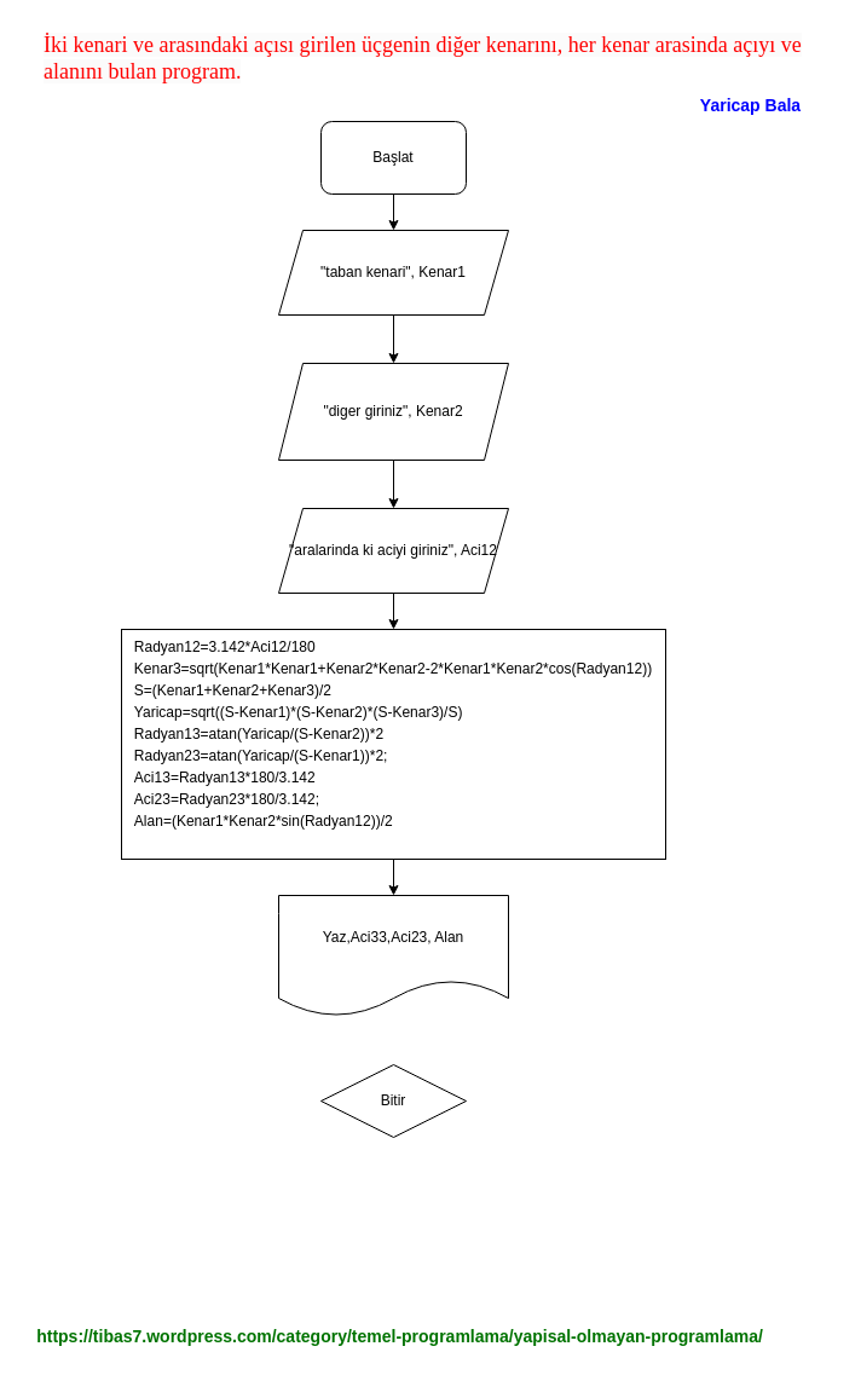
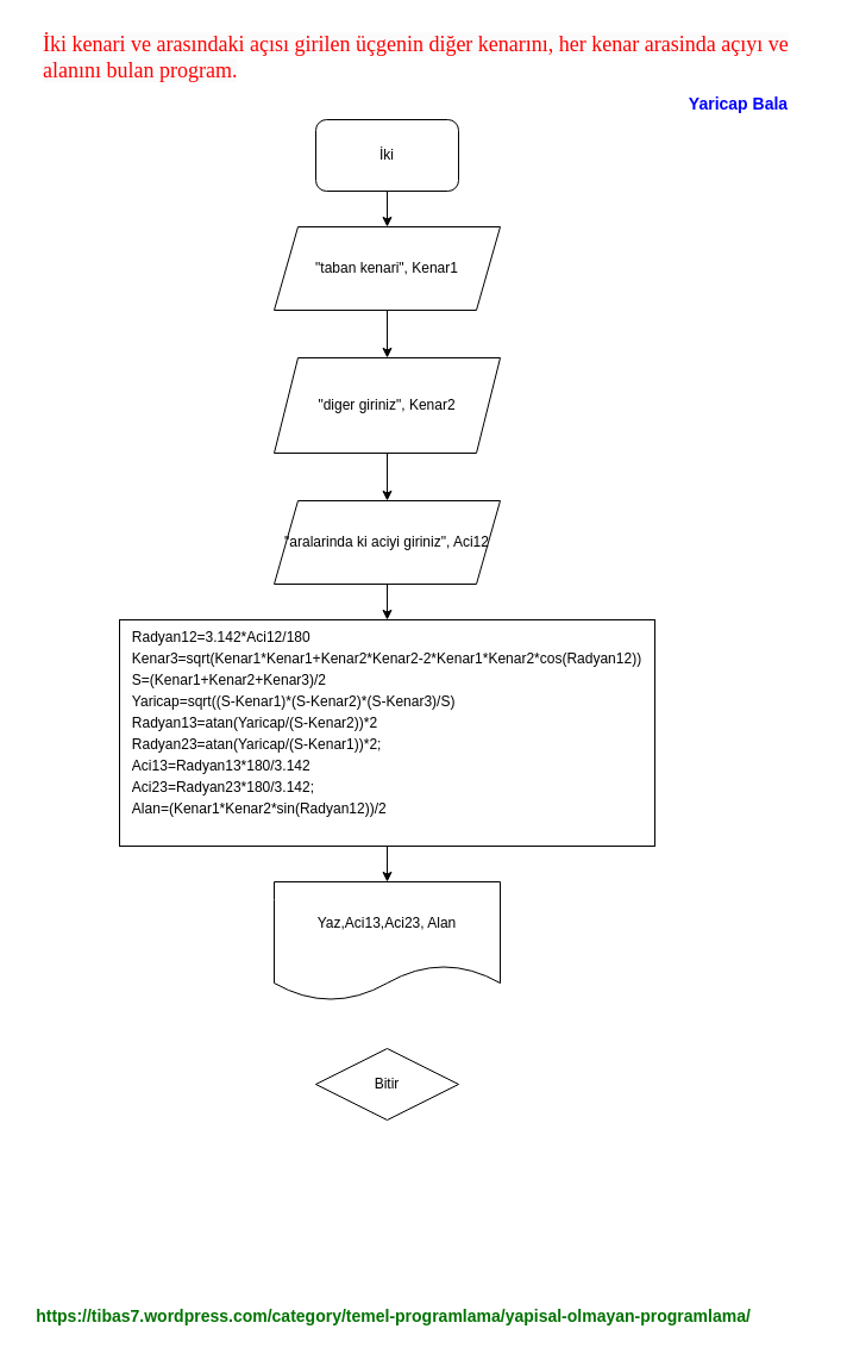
  <mxCell id="0" />
  <mxCell id="1" parent="0" />
  <mxCell id="2" style="edgeStyle=orthogonalEdgeStyle;rounded=0;orthogonalLoop=1;jettySize=auto;html=1;entryX=0.5;entryY=0;entryDx=0;entryDy=0;" parent="1" source="3" target="6" edge="1"><mxGeometry relative="1" as="geometry" /></mxCell>
- <mxCell id="3" value="Başlat" style="rounded=1;whiteSpace=wrap;html=1;" parent="1" vertex="1"><mxGeometry x="265" y="100" width="120" height="60" as="geometry" /></mxCell>
+ <mxCell id="3" value="İki" style="rounded=1;whiteSpace=wrap;html=1;" parent="1" vertex="1"><mxGeometry x="265" y="100" width="120" height="60" as="geometry" /></mxCell>
  <mxCell id="4" value="Bitir" style="rhombus;whiteSpace=wrap;html=1;" parent="1" vertex="1"><mxGeometry x="265" y="880" width="120" height="60" as="geometry" /></mxCell>
  <mxCell id="5" value="" style="edgeStyle=orthogonalEdgeStyle;rounded=0;orthogonalLoop=1;jettySize=auto;html=1;" parent="1" source="6" target="9" edge="1"><mxGeometry relative="1" as="geometry" /></mxCell>
  <mxCell id="6" value="&quot;taban kenari&quot;, Kenar1" style="shape=parallelogram;perimeter=parallelogramPerimeter;whiteSpace=wrap;html=1;fixedSize=1;" parent="1" vertex="1"><mxGeometry x="230" y="190" width="190" height="70" as="geometry" /></mxCell>
- <mxCell id="7" value="Yaz,Aci33,Aci23, Alan" style="shape=document;whiteSpace=wrap;html=1;boundedLbl=1;" parent="1" vertex="1"><mxGeometry x="230" y="740" width="190" height="100" as="geometry" /></mxCell>
+ <mxCell id="7" value="Yaz,Aci13,Aci23, Alan" style="shape=document;whiteSpace=wrap;html=1;boundedLbl=1;" parent="1" vertex="1"><mxGeometry x="230" y="740" width="190" height="100" as="geometry" /></mxCell>
  <mxCell id="8" value="" style="edgeStyle=orthogonalEdgeStyle;rounded=0;orthogonalLoop=1;jettySize=auto;html=1;" parent="1" source="9" target="16" edge="1"><mxGeometry relative="1" as="geometry" /></mxCell>
  <mxCell id="9" value="&quot;diger giriniz&quot;, Kenar2" style="shape=parallelogram;perimeter=parallelogramPerimeter;whiteSpace=wrap;html=1;fixedSize=1;" parent="1" vertex="1"><mxGeometry x="230" y="300" width="190" height="80" as="geometry" /></mxCell>
  <mxCell id="10" value="" style="edgeStyle=orthogonalEdgeStyle;rounded=0;orthogonalLoop=1;jettySize=auto;html=1;" parent="1" source="11" target="7" edge="1"><mxGeometry relative="1" as="geometry" /></mxCell>
  <mxCell id="11" value="&lt;p style=&quot;border: 0px; margin: 0px 0px 1.5em; outline: 0px; padding: 0px; vertical-align: baseline; text-align: left; line-height: 0%;&quot;&gt;Radyan12=3.142*Aci12/180&lt;/p&gt;&lt;p style=&quot;border: 0px; margin: 0px 0px 1.5em; outline: 0px; padding: 0px; vertical-align: baseline; text-align: left; line-height: 0%;&quot;&gt;Kenar3=sqrt(Kenar1*Kenar1+Kenar2*Kenar2-2*Kenar1*Kenar2*cos(Radyan12))&lt;/p&gt;&lt;p style=&quot;border: 0px; margin: 0px 0px 1.5em; outline: 0px; padding: 0px; vertical-align: baseline; text-align: left; line-height: 0%;&quot;&gt;S=(Kenar1+Kenar2+Kenar3)/2&lt;/p&gt;&lt;p style=&quot;border: 0px; margin: 0px 0px 1.5em; outline: 0px; padding: 0px; vertical-align: baseline; text-align: left; line-height: 0%;&quot;&gt;Yaricap=sqrt((S-Kenar1)*(S-Kenar2)*(S-Kenar3)/S)&amp;nbsp;&lt;/p&gt;&lt;p style=&quot;border: 0px; margin: 0px 0px 1.5em; outline: 0px; padding: 0px; vertical-align: baseline; text-align: left; line-height: 0%;&quot;&gt;Radyan13=atan(Yaricap/(S-Kenar2))*2&lt;/p&gt;&lt;p style=&quot;border: 0px; margin: 0px 0px 1.5em; outline: 0px; padding: 0px; vertical-align: baseline; text-align: left; line-height: 0%;&quot;&gt;Radyan23=atan(Yaricap/(S-Kenar1))*2;&lt;/p&gt;&lt;p style=&quot;border: 0px; margin: 0px 0px 1.5em; outline: 0px; padding: 0px; vertical-align: baseline; text-align: left; line-height: 0%;&quot;&gt;Aci13=Radyan13*180/3.142&lt;/p&gt;&lt;p style=&quot;border: 0px; margin: 0px 0px 1.5em; outline: 0px; padding: 0px; vertical-align: baseline; text-align: left; line-height: 0%;&quot;&gt;Aci23=Radyan23*180/3.142;&lt;/p&gt;&lt;p style=&quot;border: 0px; margin: 0px 0px 1.5em; outline: 0px; padding: 0px; vertical-align: baseline; text-align: left; line-height: 0%;&quot;&gt;Alan=(Kenar1*Kenar2*sin(Radyan12))/2&lt;/p&gt;" style="rounded=0;whiteSpace=wrap;html=1;" parent="1" vertex="1"><mxGeometry x="100" y="520" width="450" height="190" as="geometry" /></mxCell>
  <mxCell id="12" value="&lt;font color=&quot;#007300&quot;&gt;&lt;b&gt;https://tibas7.wordpress.com/category/temel-programlama/yapisal-olmayan-programlama/&lt;/b&gt;&lt;/font&gt;" style="text;html=1;align=center;verticalAlign=middle;resizable=0;points=[];autosize=1;strokeColor=none;fillColor=none;fontSize=14;fontColor=#0000FF;" parent="1" vertex="1"><mxGeometry x="20" y="1090" width="620" height="30" as="geometry" /></mxCell>
  <mxCell id="13" value="&lt;span style=&quot;color: rgb(255, 0, 0); font-family: &amp;quot;Comic Sans MS&amp;quot;; font-size: 18px; font-style: normal; font-variant-ligatures: normal; font-variant-caps: normal; font-weight: 400; letter-spacing: normal; orphans: 2; text-align: center; text-indent: 0px; text-transform: none; widows: 2; word-spacing: 0px; -webkit-text-stroke-width: 0px; background-color: rgb(251, 251, 251); text-decoration-thickness: initial; text-decoration-style: initial; text-decoration-color: initial; float: none; display: inline !important;&quot;&gt;İki kenari ve arasındaki açısı girilen üçgenin diğer kenarını, her kenar arasinda açıyı ve alanını bulan program.&lt;/span&gt;" style="text;whiteSpace=wrap;html=1;" parent="1" vertex="1"><mxGeometry x="34" y="20" width="656" height="40" as="geometry" /></mxCell>
  <mxCell id="14" value="&lt;font style=&quot;font-size: 14px;&quot; color=&quot;#0000ff&quot;&gt;&lt;b&gt;Yaricap Bala&lt;br&gt;&lt;br&gt;&lt;/b&gt;&lt;/font&gt;" style="text;html=1;align=center;verticalAlign=middle;resizable=0;points=[];autosize=1;strokeColor=none;fillColor=none;" parent="1" vertex="1"><mxGeometry x="570" y="70" width="100" height="50" as="geometry" /></mxCell>
  <mxCell id="15" value="" style="edgeStyle=orthogonalEdgeStyle;rounded=0;orthogonalLoop=1;jettySize=auto;html=1;" parent="1" source="16" target="11" edge="1"><mxGeometry relative="1" as="geometry" /></mxCell>
  <mxCell id="16" value="&quot;aralarinda ki aciyi giriniz&quot;, Aci12" style="shape=parallelogram;perimeter=parallelogramPerimeter;whiteSpace=wrap;html=1;fixedSize=1;" parent="1" vertex="1"><mxGeometry x="230" y="420" width="190" height="70" as="geometry" /></mxCell>
